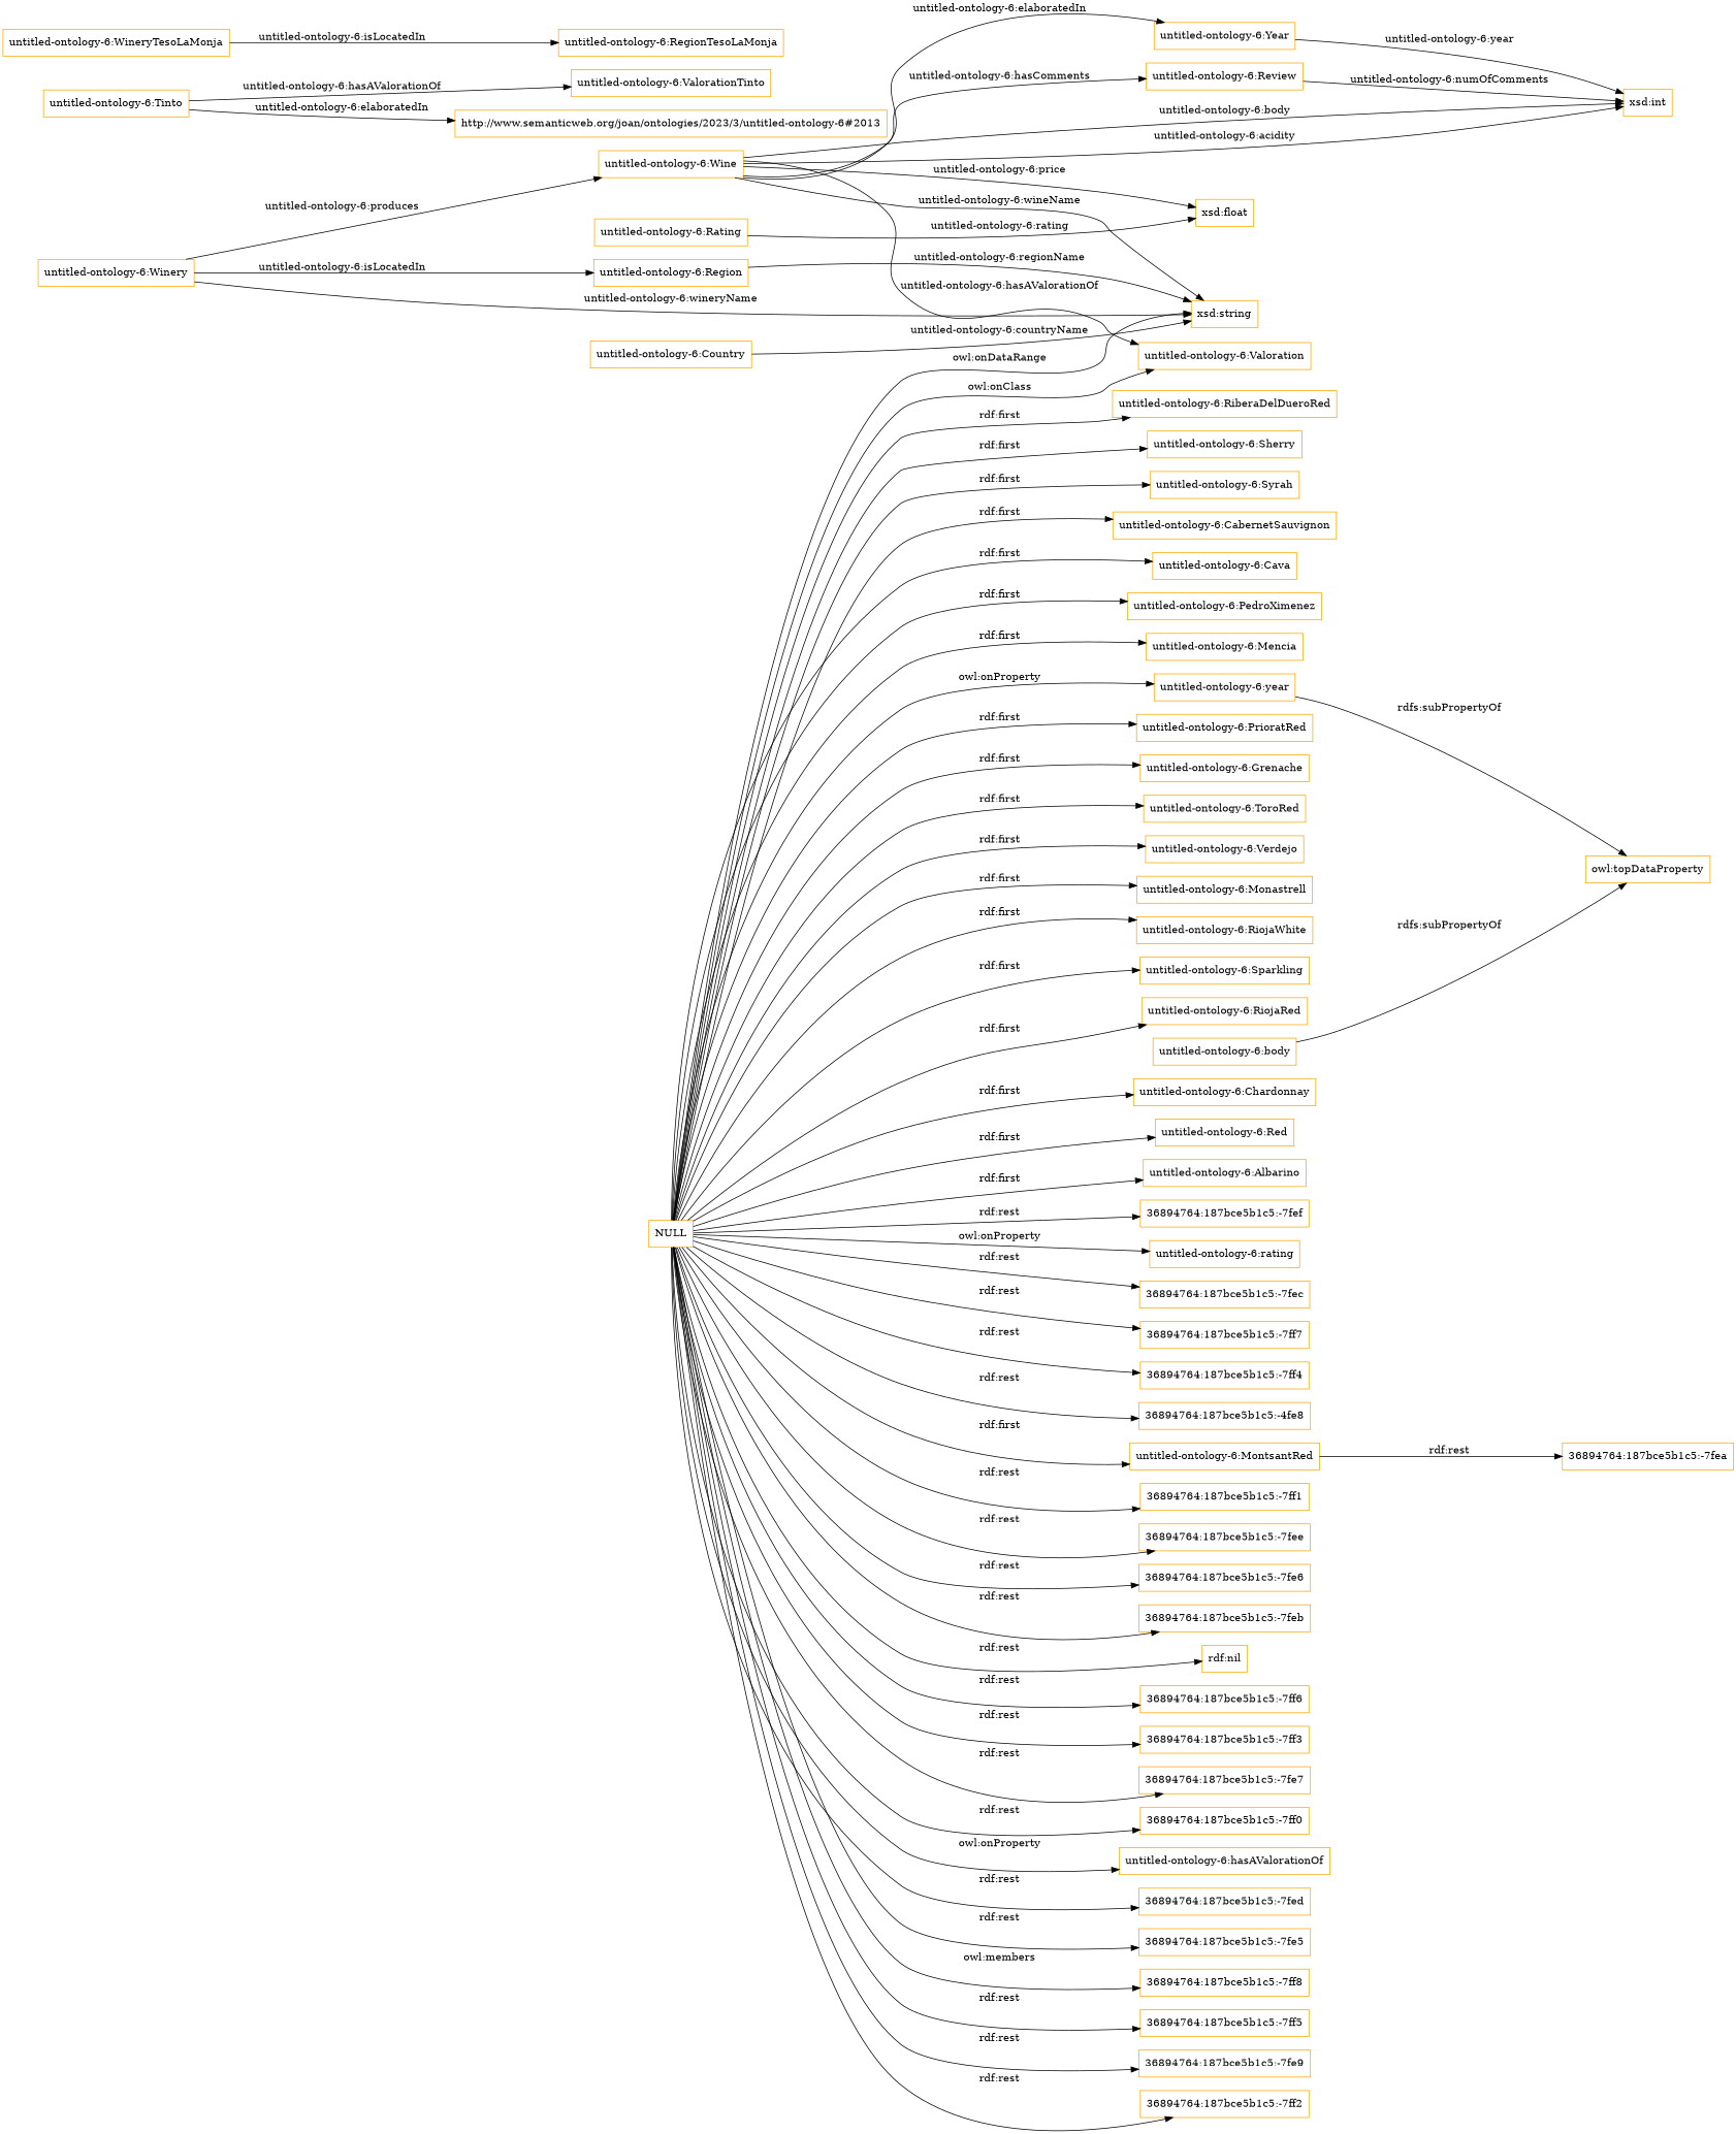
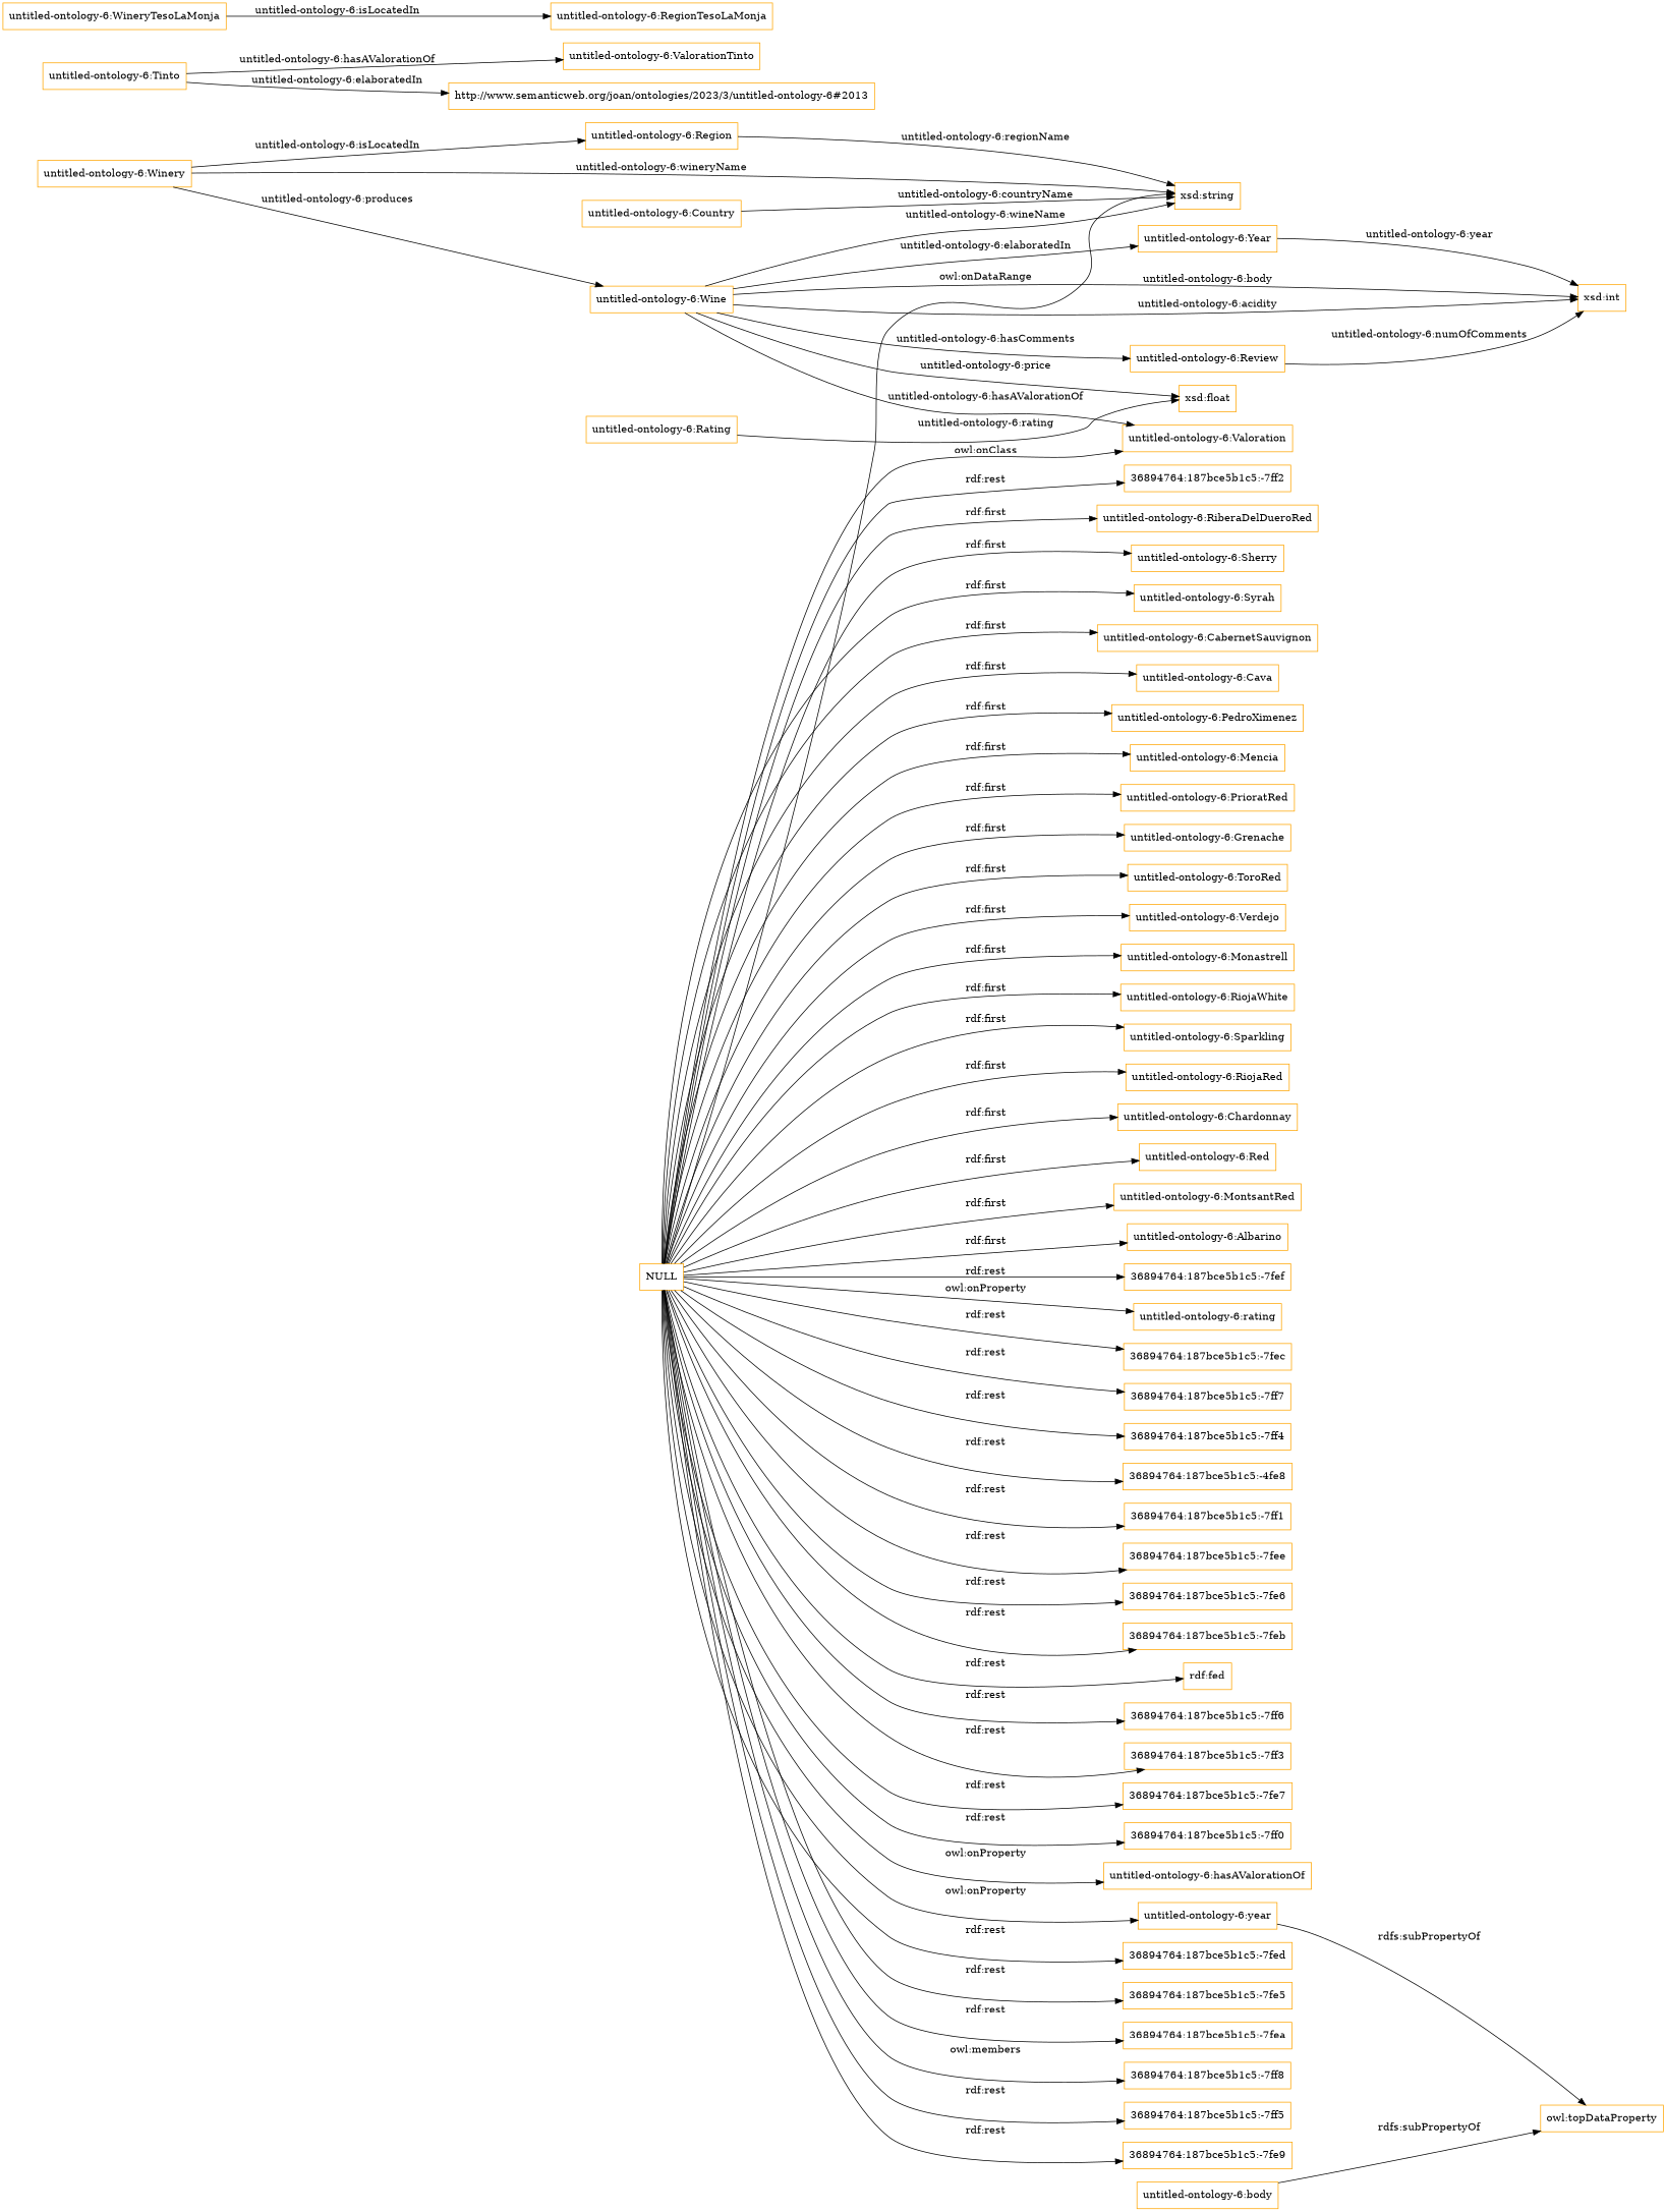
  digraph {
    rankdir=LR
    node [color=orange shape=rectangle]
    "untitled-ontology-6:Year"
    "xsd:int"
    "untitled-ontology-6:Region"
    "xsd:string"
    "untitled-ontology-6:Review"
    "untitled-ontology-6:Winery"
    "untitled-ontology-6:Wine"
    "untitled-ontology-6:Valoration"
    "xsd:float"
    "untitled-ontology-6:Country"
    "untitled-ontology-6:Rating"
    NULL
    "untitled-ontology-6:RiberaDelDueroRed"
    "untitled-ontology-6:Sherry"
    "untitled-ontology-6:Syrah"
    "untitled-ontology-6:CabernetSauvignon"
    "untitled-ontology-6:Cava"
    "untitled-ontology-6:PedroXimenez"
    "untitled-ontology-6:Mencia"
    "untitled-ontology-6:PrioratRed"
    "untitled-ontology-6:Grenache"
    "untitled-ontology-6:ToroRed"
    "untitled-ontology-6:Verdejo"
    "untitled-ontology-6:Monastrell"
    "untitled-ontology-6:RiojaWhite"
    "untitled-ontology-6:Sparkling"
    "untitled-ontology-6:RiojaRed"
    "untitled-ontology-6:Chardonnay"
    "untitled-ontology-6:Red"
    "untitled-ontology-6:MontsantRed"
    "untitled-ontology-6:Albarino"
    "36894764:187bce5b1c5:-7fef"
    "untitled-ontology-6:rating"
    "36894764:187bce5b1c5:-7fec"
    "36894764:187bce5b1c5:-7ff7"
    "36894764:187bce5b1c5:-7ff4"
    n37 [label="36894764:187bce5b1c5:-4fe8"]
    "36894764:187bce5b1c5:-7ff1"
    "36894764:187bce5b1c5:-7fee"
    "36894764:187bce5b1c5:-7fe6"
    "36894764:187bce5b1c5:-7feb"
-   "rdf:nil"
+   "rdf:nil" [label="rdf:fed"]
    "36894764:187bce5b1c5:-7ff6"
    "36894764:187bce5b1c5:-7ff3"
    "36894764:187bce5b1c5:-7fe7"
    "36894764:187bce5b1c5:-7ff0"
    "untitled-ontology-6:hasAValorationOf"
    "untitled-ontology-6:year"
    "36894764:187bce5b1c5:-7fed"
    "36894764:187bce5b1c5:-7fe5"
    "36894764:187bce5b1c5:-7fea"
    "36894764:187bce5b1c5:-7ff8"
    "36894764:187bce5b1c5:-7ff5"
    "36894764:187bce5b1c5:-7fe9"
    "36894764:187bce5b1c5:-7ff2"
    "owl:topDataProperty"
    "untitled-ontology-6:Tinto"
    "untitled-ontology-6:ValorationTinto"
    "http://www.semanticweb.org/joan/ontologies/2023/3/untitled-ontology-6#2013"
    "untitled-ontology-6:body"
    "untitled-ontology-6:WineryTesoLaMonja"
    "untitled-ontology-6:RegionTesoLaMonja"
    "untitled-ontology-6:Year" -> "xsd:int" [label="untitled-ontology-6:year"]
    "untitled-ontology-6:Region" -> "xsd:string" [label="untitled-ontology-6:regionName"]
    "untitled-ontology-6:Review" -> "xsd:int" [label="untitled-ontology-6:numOfComments"]
    "untitled-ontology-6:Winery" -> "untitled-ontology-6:Region" [label="untitled-ontology-6:isLocatedIn"]
    "untitled-ontology-6:Winery" -> "xsd:string" [label="untitled-ontology-6:wineryName"]
    "untitled-ontology-6:Winery" -> "untitled-ontology-6:Wine" [label="untitled-ontology-6:produces"]
    "untitled-ontology-6:Wine" -> "untitled-ontology-6:Year" [label="untitled-ontology-6:elaboratedIn"]
    "untitled-ontology-6:Wine" -> "xsd:int" [label="untitled-ontology-6:body"]
    "untitled-ontology-6:Wine" -> "xsd:int" [label="untitled-ontology-6:acidity"]
    "untitled-ontology-6:Wine" -> "xsd:string" [label="untitled-ontology-6:wineName"]
    "untitled-ontology-6:Wine" -> "untitled-ontology-6:Review" [label="untitled-ontology-6:hasComments"]
    "untitled-ontology-6:Wine" -> "untitled-ontology-6:Valoration" [label="untitled-ontology-6:hasAValorationOf"]
    "untitled-ontology-6:Wine" -> "xsd:float" [label="untitled-ontology-6:price"]
    "untitled-ontology-6:Country" -> "xsd:string" [label="untitled-ontology-6:countryName"]
    "untitled-ontology-6:Rating" -> "xsd:float" [label="untitled-ontology-6:rating"]
    NULL -> "xsd:string" [label="owl:onDataRange"]
    NULL -> "untitled-ontology-6:Valoration" [label="owl:onClass"]
    NULL -> "untitled-ontology-6:RiberaDelDueroRed" [label="rdf:first"]
    NULL -> "untitled-ontology-6:Sherry" [label="rdf:first"]
    NULL -> "untitled-ontology-6:Syrah" [label="rdf:first"]
    NULL -> "untitled-ontology-6:CabernetSauvignon" [label="rdf:first"]
    NULL -> "untitled-ontology-6:Cava" [label="rdf:first"]
    NULL -> "untitled-ontology-6:PedroXimenez" [label="rdf:first"]
    NULL -> "untitled-ontology-6:Mencia" [label="rdf:first"]
    NULL -> "untitled-ontology-6:PrioratRed" [label="rdf:first"]
    NULL -> "untitled-ontology-6:Grenache" [label="rdf:first"]
    NULL -> "untitled-ontology-6:ToroRed" [label="rdf:first"]
    NULL -> "untitled-ontology-6:Verdejo" [label="rdf:first"]
    NULL -> "untitled-ontology-6:Monastrell" [label="rdf:first"]
    NULL -> "untitled-ontology-6:RiojaWhite" [label="rdf:first"]
    NULL -> "untitled-ontology-6:Sparkling" [label="rdf:first"]
    NULL -> "untitled-ontology-6:RiojaRed" [label="rdf:first"]
    NULL -> "untitled-ontology-6:Chardonnay" [label="rdf:first"]
    NULL -> "untitled-ontology-6:Red" [label="rdf:first"]
    NULL -> "untitled-ontology-6:MontsantRed" [label="rdf:first"]
    NULL -> "untitled-ontology-6:Albarino" [label="rdf:first"]
    NULL -> "36894764:187bce5b1c5:-7fef" [label="rdf:rest"]
    NULL -> "untitled-ontology-6:rating" [label="owl:onProperty"]
    NULL -> "36894764:187bce5b1c5:-7fec" [label="rdf:rest"]
    NULL -> "36894764:187bce5b1c5:-7ff7" [label="rdf:rest"]
    NULL -> "36894764:187bce5b1c5:-7ff4" [label="rdf:rest"]
    NULL -> n37 [label="rdf:rest"]
    NULL -> "36894764:187bce5b1c5:-7ff1" [label="rdf:rest"]
    NULL -> "36894764:187bce5b1c5:-7fee" [label="rdf:rest"]
    NULL -> "36894764:187bce5b1c5:-7fe6" [label="rdf:rest"]
    NULL -> "36894764:187bce5b1c5:-7feb" [label="rdf:rest"]
    NULL -> "rdf:nil" [label="rdf:rest"]
    NULL -> "36894764:187bce5b1c5:-7ff6" [label="rdf:rest"]
    NULL -> "36894764:187bce5b1c5:-7ff3" [label="rdf:rest"]
    NULL -> "36894764:187bce5b1c5:-7fe7" [label="rdf:rest"]
    NULL -> "36894764:187bce5b1c5:-7ff0" [label="rdf:rest"]
    NULL -> "untitled-ontology-6:hasAValorationOf" [label="owl:onProperty"]
    NULL -> "untitled-ontology-6:year" [label="owl:onProperty"]
    NULL -> "36894764:187bce5b1c5:-7fed" [label="rdf:rest"]
    NULL -> "36894764:187bce5b1c5:-7fe5" [label="rdf:rest"]
-   "untitled-ontology-6:MontsantRed" -> "36894764:187bce5b1c5:-7fea" [label="rdf:rest"]
+   NULL -> "36894764:187bce5b1c5:-7fea" [label="rdf:rest"]
    NULL -> "36894764:187bce5b1c5:-7ff8" [label="owl:members"]
    NULL -> "36894764:187bce5b1c5:-7ff5" [label="rdf:rest"]
    NULL -> "36894764:187bce5b1c5:-7fe9" [label="rdf:rest"]
    NULL -> "36894764:187bce5b1c5:-7ff2" [label="rdf:rest"]
    "untitled-ontology-6:year" -> "owl:topDataProperty" [label="rdfs:subPropertyOf"]
    "untitled-ontology-6:Tinto" -> "untitled-ontology-6:ValorationTinto" [label="untitled-ontology-6:hasAValorationOf"]
    "untitled-ontology-6:Tinto" -> "http://www.semanticweb.org/joan/ontologies/2023/3/untitled-ontology-6#2013" [label="untitled-ontology-6:elaboratedIn"]
    "untitled-ontology-6:body" -> "owl:topDataProperty" [label="rdfs:subPropertyOf"]
    "untitled-ontology-6:WineryTesoLaMonja" -> "untitled-ontology-6:RegionTesoLaMonja" [label="untitled-ontology-6:isLocatedIn"]
  }
